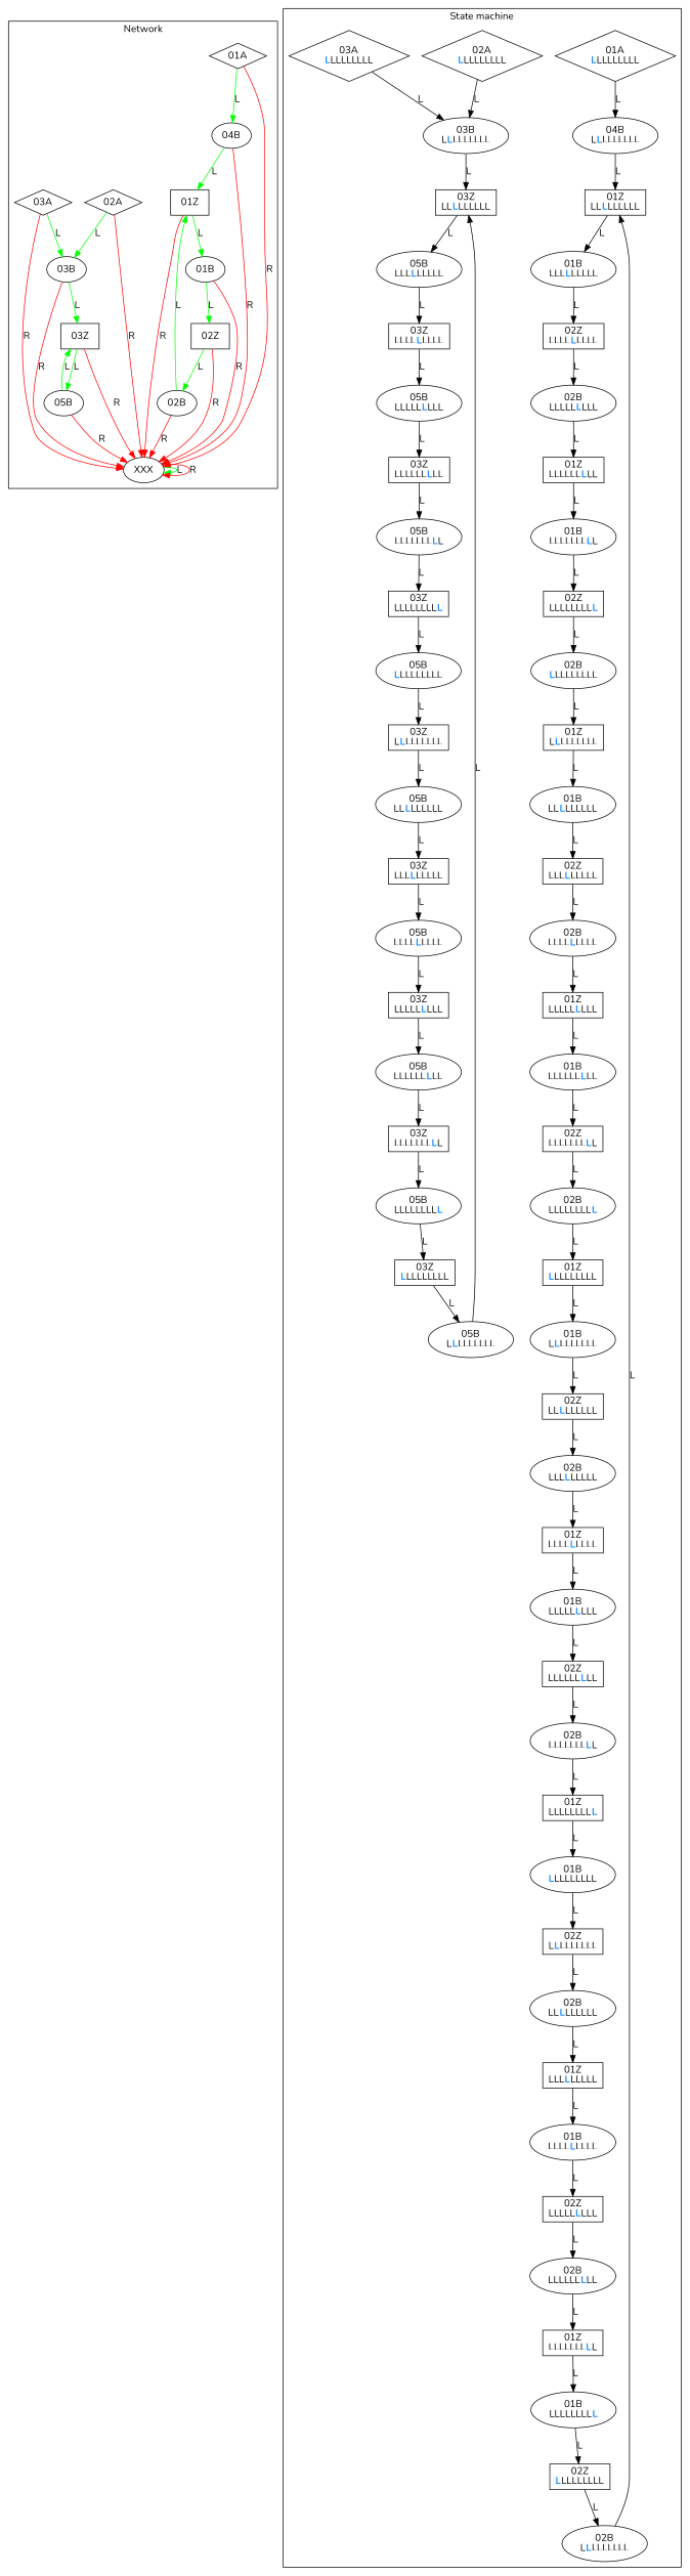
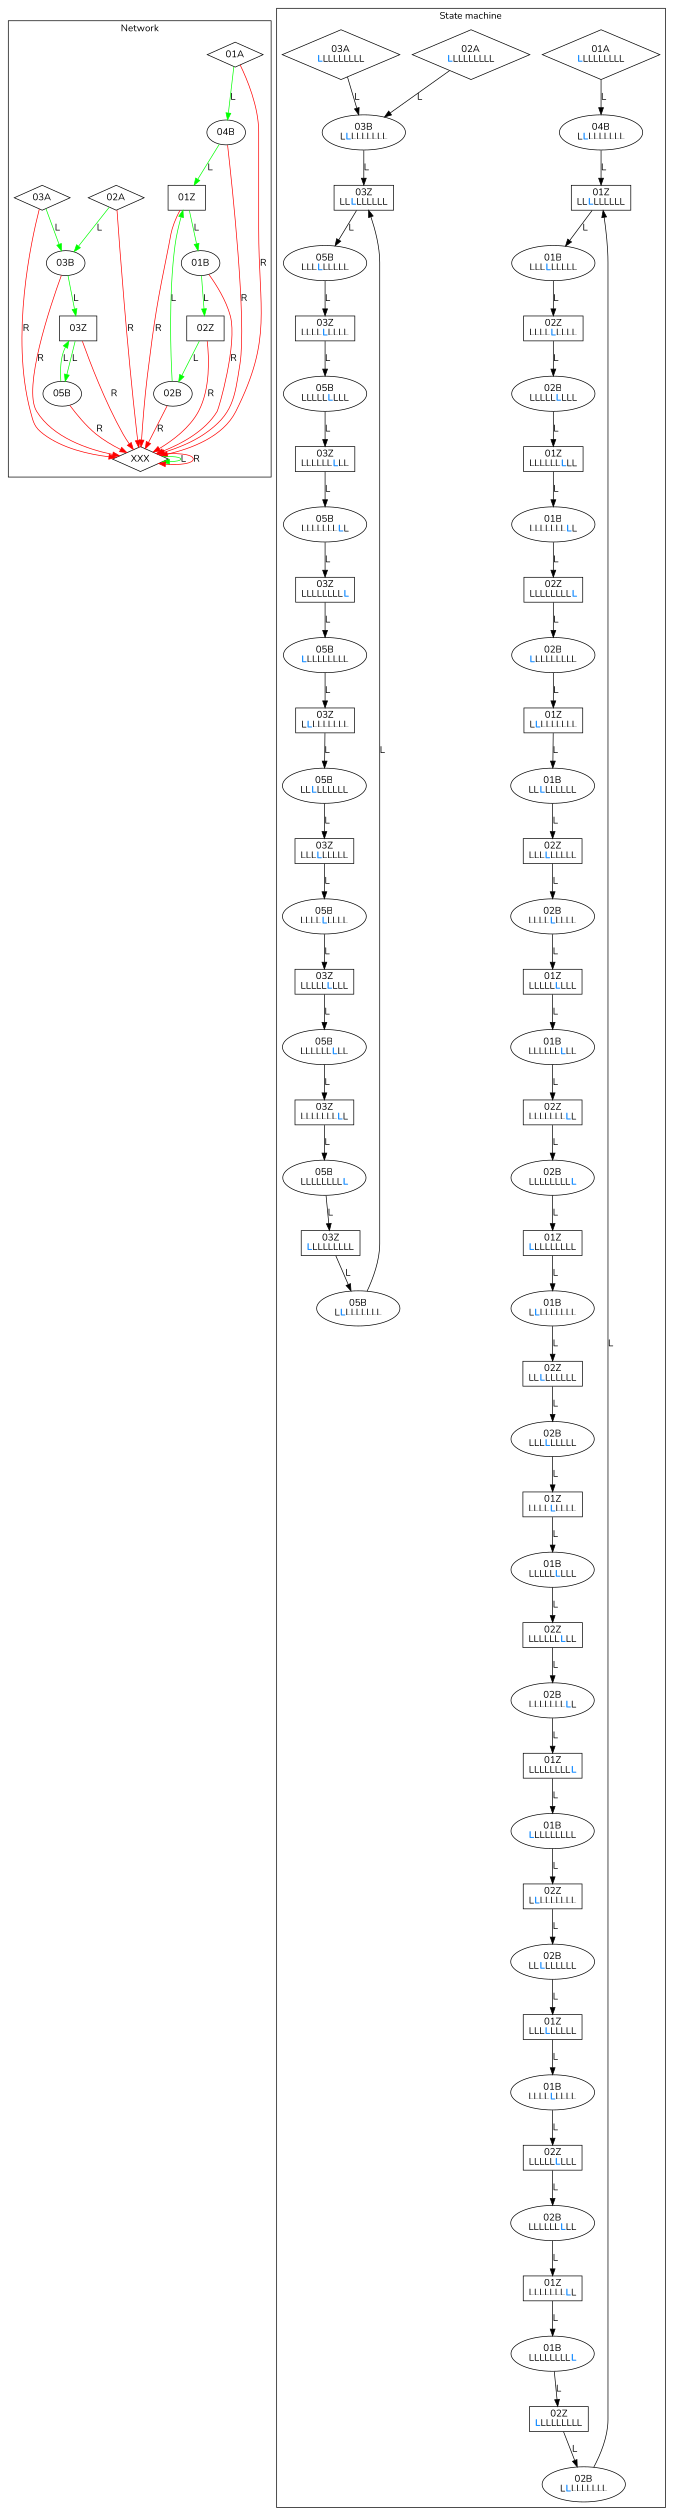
  digraph {
    fontname=Nunito
    node [shape=ellipse fontname=Nunito]
    edge [fontname=Nunito]
    n1 [label="01A" shape=diamond]
    n2 [label="04B"]
-   n3 [label=XXX]
+   n3 [label=XXX shape=diamond]
    n4 [label="01Z" shape=rect]
    n5 [label="02A" shape=diamond]
    n6 [label="03B"]
    n7 [label="03Z" shape=rect]
    n8 [label="03A" shape=diamond]
    n9 [label="01B"]
    n10 [label="02Z" shape=rect]
    n11 [label="02B"]
    n12 [label="05B"]
    n13 [label=<01A<br/><font color="dodgerblue"><b>L</b></font>LLLLLLLL> shape=diamond]
    n14 [label=<04B<br/>L<font color="dodgerblue"><b>L</b></font>LLLLLLL>]
    n15 [label=<01Z<br/>LL<font color="dodgerblue"><b>L</b></font>LLLLLL> shape=rect]
    n16 [label=<01B<br/>LLL<font color="dodgerblue"><b>L</b></font>LLLLL>]
    n17 [label=<02Z<br/>LLLL<font color="dodgerblue"><b>L</b></font>LLLL> shape=rect]
    n18 [label=<02B<br/>LLLLL<font color="dodgerblue"><b>L</b></font>LLL>]
    n19 [label=<01Z<br/>LLLLLL<font color="dodgerblue"><b>L</b></font>LL> shape=rect]
    n20 [label=<01B<br/>LLLLLLL<font color="dodgerblue"><b>L</b></font>L>]
    n21 [label=<02Z<br/>LLLLLLLL<font color="dodgerblue"><b>L</b></font>> shape=rect]
    n22 [label=<02B<br/><font color="dodgerblue"><b>L</b></font>LLLLLLLL>]
    n23 [label=<01Z<br/>L<font color="dodgerblue"><b>L</b></font>LLLLLLL> shape=rect]
    n24 [label=<01B<br/>LL<font color="dodgerblue"><b>L</b></font>LLLLLL>]
    n25 [label=<02Z<br/>LLL<font color="dodgerblue"><b>L</b></font>LLLLL> shape=rect]
    n26 [label=<02B<br/>LLLL<font color="dodgerblue"><b>L</b></font>LLLL>]
    n27 [label=<01Z<br/>LLLLL<font color="dodgerblue"><b>L</b></font>LLL> shape=rect]
    n28 [label=<01B<br/>LLLLLL<font color="dodgerblue"><b>L</b></font>LL>]
    n29 [label=<02Z<br/>LLLLLLL<font color="dodgerblue"><b>L</b></font>L> shape=rect]
    n30 [label=<02B<br/>LLLLLLLL<font color="dodgerblue"><b>L</b></font>>]
    n31 [label=<01Z<br/><font color="dodgerblue"><b>L</b></font>LLLLLLLL> shape=rect]
    n32 [label=<01B<br/>L<font color="dodgerblue"><b>L</b></font>LLLLLLL>]
    n33 [label=<02Z<br/>LL<font color="dodgerblue"><b>L</b></font>LLLLLL> shape=rect]
    n34 [label=<02B<br/>LLL<font color="dodgerblue"><b>L</b></font>LLLLL>]
    n35 [label=<01Z<br/>LLLL<font color="dodgerblue"><b>L</b></font>LLLL> shape=rect]
    n36 [label=<01B<br/>LLLLL<font color="dodgerblue"><b>L</b></font>LLL>]
    n37 [label=<02Z<br/>LLLLLL<font color="dodgerblue"><b>L</b></font>LL> shape=rect]
    n38 [label=<02B<br/>LLLLLLL<font color="dodgerblue"><b>L</b></font>L>]
    n39 [label=<01Z<br/>LLLLLLLL<font color="dodgerblue"><b>L</b></font>> shape=rect]
    n40 [label=<01B<br/><font color="dodgerblue"><b>L</b></font>LLLLLLLL>]
    n41 [label=<02Z<br/>L<font color="dodgerblue"><b>L</b></font>LLLLLLL> shape=rect]
    n42 [label=<02B<br/>LL<font color="dodgerblue"><b>L</b></font>LLLLLL>]
    n43 [label=<01Z<br/>LLL<font color="dodgerblue"><b>L</b></font>LLLLL> shape=rect]
    n44 [label=<01B<br/>LLLL<font color="dodgerblue"><b>L</b></font>LLLL>]
    n45 [label=<02Z<br/>LLLLL<font color="dodgerblue"><b>L</b></font>LLL> shape=rect]
    n46 [label=<02B<br/>LLLLLL<font color="dodgerblue"><b>L</b></font>LL>]
    n47 [label=<01Z<br/>LLLLLLL<font color="dodgerblue"><b>L</b></font>L> shape=rect]
    n48 [label=<01B<br/>LLLLLLLL<font color="dodgerblue"><b>L</b></font>>]
    n49 [label=<02Z<br/><font color="dodgerblue"><b>L</b></font>LLLLLLLL> shape=rect]
    n50 [label=<02B<br/>L<font color="dodgerblue"><b>L</b></font>LLLLLLL>]
    n51 [label=<02A<br/><font color="dodgerblue"><b>L</b></font>LLLLLLLL> shape=diamond]
    n52 [label=<03B<br/>L<font color="dodgerblue"><b>L</b></font>LLLLLLL>]
    n53 [label=<03Z<br/>LL<font color="dodgerblue"><b>L</b></font>LLLLLL> shape=rect]
    n54 [label=<05B<br/>LLL<font color="dodgerblue"><b>L</b></font>LLLLL>]
    n55 [label=<03Z<br/>LLLL<font color="dodgerblue"><b>L</b></font>LLLL> shape=rect]
    n56 [label=<05B<br/>LLLLL<font color="dodgerblue"><b>L</b></font>LLL>]
    n57 [label=<03Z<br/>LLLLLL<font color="dodgerblue"><b>L</b></font>LL> shape=rect]
    n58 [label=<05B<br/>LLLLLLL<font color="dodgerblue"><b>L</b></font>L>]
    n59 [label=<03Z<br/>LLLLLLLL<font color="dodgerblue"><b>L</b></font>> shape=rect]
    n60 [label=<05B<br/><font color="dodgerblue"><b>L</b></font>LLLLLLLL>]
    n61 [label=<03Z<br/>L<font color="dodgerblue"><b>L</b></font>LLLLLLL> shape=rect]
    n62 [label=<05B<br/>LL<font color="dodgerblue"><b>L</b></font>LLLLLL>]
    n63 [label=<03Z<br/>LLL<font color="dodgerblue"><b>L</b></font>LLLLL> shape=rect]
    n64 [label=<05B<br/>LLLL<font color="dodgerblue"><b>L</b></font>LLLL>]
    n65 [label=<03Z<br/>LLLLL<font color="dodgerblue"><b>L</b></font>LLL> shape=rect]
    n66 [label=<05B<br/>LLLLLL<font color="dodgerblue"><b>L</b></font>LL>]
    n67 [label=<03Z<br/>LLLLLLL<font color="dodgerblue"><b>L</b></font>L> shape=rect]
    n68 [label=<05B<br/>LLLLLLLL<font color="dodgerblue"><b>L</b></font>>]
    n69 [label=<03Z<br/><font color="dodgerblue"><b>L</b></font>LLLLLLLL> shape=rect]
    n70 [label=<05B<br/>L<font color="dodgerblue"><b>L</b></font>LLLLLLL>]
    n71 [label=<03A<br/><font color="dodgerblue"><b>L</b></font>LLLLLLLL> shape=diamond]
    subgraph cluster_1 {
      color=black
      label=Network
      n1
      n2
      n3
      n4
      n5
      n6
      n7
      n8
      n9
      n10
      n11
      n12
    }
    subgraph cluster_2 {
      color=black
      label="State machine"
      n13
      n14
      n15
      n16
      n17
      n18
      n19
      n20
      n21
      n22
      n23
      n24
      n25
      n26
      n27
      n28
      n29
      n30
      n31
      n32
      n33
      n34
      n35
      n36
      n37
      n38
      n39
      n40
      n41
      n42
      n43
      n44
      n45
      n46
      n47
      n48
      n49
      n50
      n51
      n52
      n53
      n54
      n55
      n56
      n57
      n58
      n59
      n60
      n61
      n62
      n63
      n64
      n65
      n66
      n67
      n68
      n69
      n70
      n71
    }
    n1 -> n2 [color=green label=L]
    n1 -> n3 [color=red label=R]
    n2 -> n3 [color=red label=R]
    n2 -> n4 [color=green label=L]
    n3 -> n3 [color=green label=L]
    n3 -> n3 [color=red label=R]
    n4 -> n3 [color=red label=R]
    n4 -> n9 [color=green label=L]
    n5 -> n3 [color=red label=R]
    n5 -> n6 [color=green label=L]
    n6 -> n3 [color=red label=R]
    n6 -> n7 [color=green label=L]
    n7 -> n3 [color=red label=R]
    n7 -> n12 [color=green label=L]
    n8 -> n3 [color=red label=R]
    n8 -> n6 [color=green label=L]
    n9 -> n3 [color=red label=R]
    n9 -> n10 [color=green label=L]
    n10 -> n3 [color=red label=R]
    n10 -> n11 [color=green label=L]
    n11 -> n3 [color=red label=R]
    n11 -> n4 [color=green label=L]
    n12 -> n3 [color=red label=R]
    n12 -> n7 [color=green label=L]
    n13 -> n14 [label=L]
    n14 -> n15 [label=L]
    n15 -> n16 [label=L]
    n16 -> n17 [label=L]
    n17 -> n18 [label=L]
    n18 -> n19 [label=L]
    n19 -> n20 [label=L]
    n20 -> n21 [label=L]
    n21 -> n22 [label=L]
    n22 -> n23 [label=L]
    n23 -> n24 [label=L]
    n24 -> n25 [label=L]
    n25 -> n26 [label=L]
    n26 -> n27 [label=L]
    n27 -> n28 [label=L]
    n28 -> n29 [label=L]
    n29 -> n30 [label=L]
    n30 -> n31 [label=L]
    n31 -> n32 [label=L]
    n32 -> n33 [label=L]
    n33 -> n34 [label=L]
    n34 -> n35 [label=L]
    n35 -> n36 [label=L]
    n36 -> n37 [label=L]
    n37 -> n38 [label=L]
    n38 -> n39 [label=L]
    n39 -> n40 [label=L]
    n40 -> n41 [label=L]
    n41 -> n42 [label=L]
    n42 -> n43 [label=L]
    n43 -> n44 [label=L]
    n44 -> n45 [label=L]
    n45 -> n46 [label=L]
    n46 -> n47 [label=L]
    n47 -> n48 [label=L]
    n48 -> n49 [label=L]
    n49 -> n50 [label=L]
    n50 -> n15 [label=L]
    n51 -> n52 [label=L]
    n52 -> n53 [label=L]
    n53 -> n54 [label=L]
    n54 -> n55 [label=L]
    n55 -> n56 [label=L]
    n56 -> n57 [label=L]
    n57 -> n58 [label=L]
    n58 -> n59 [label=L]
    n59 -> n60 [label=L]
    n60 -> n61 [label=L]
    n61 -> n62 [label=L]
    n62 -> n63 [label=L]
    n63 -> n64 [label=L]
    n64 -> n65 [label=L]
    n65 -> n66 [label=L]
    n66 -> n67 [label=L]
    n67 -> n68 [label=L]
    n68 -> n69 [label=L]
    n69 -> n70 [label=L]
    n70 -> n53 [label=L]
    n71 -> n52 [label=L]
  }
